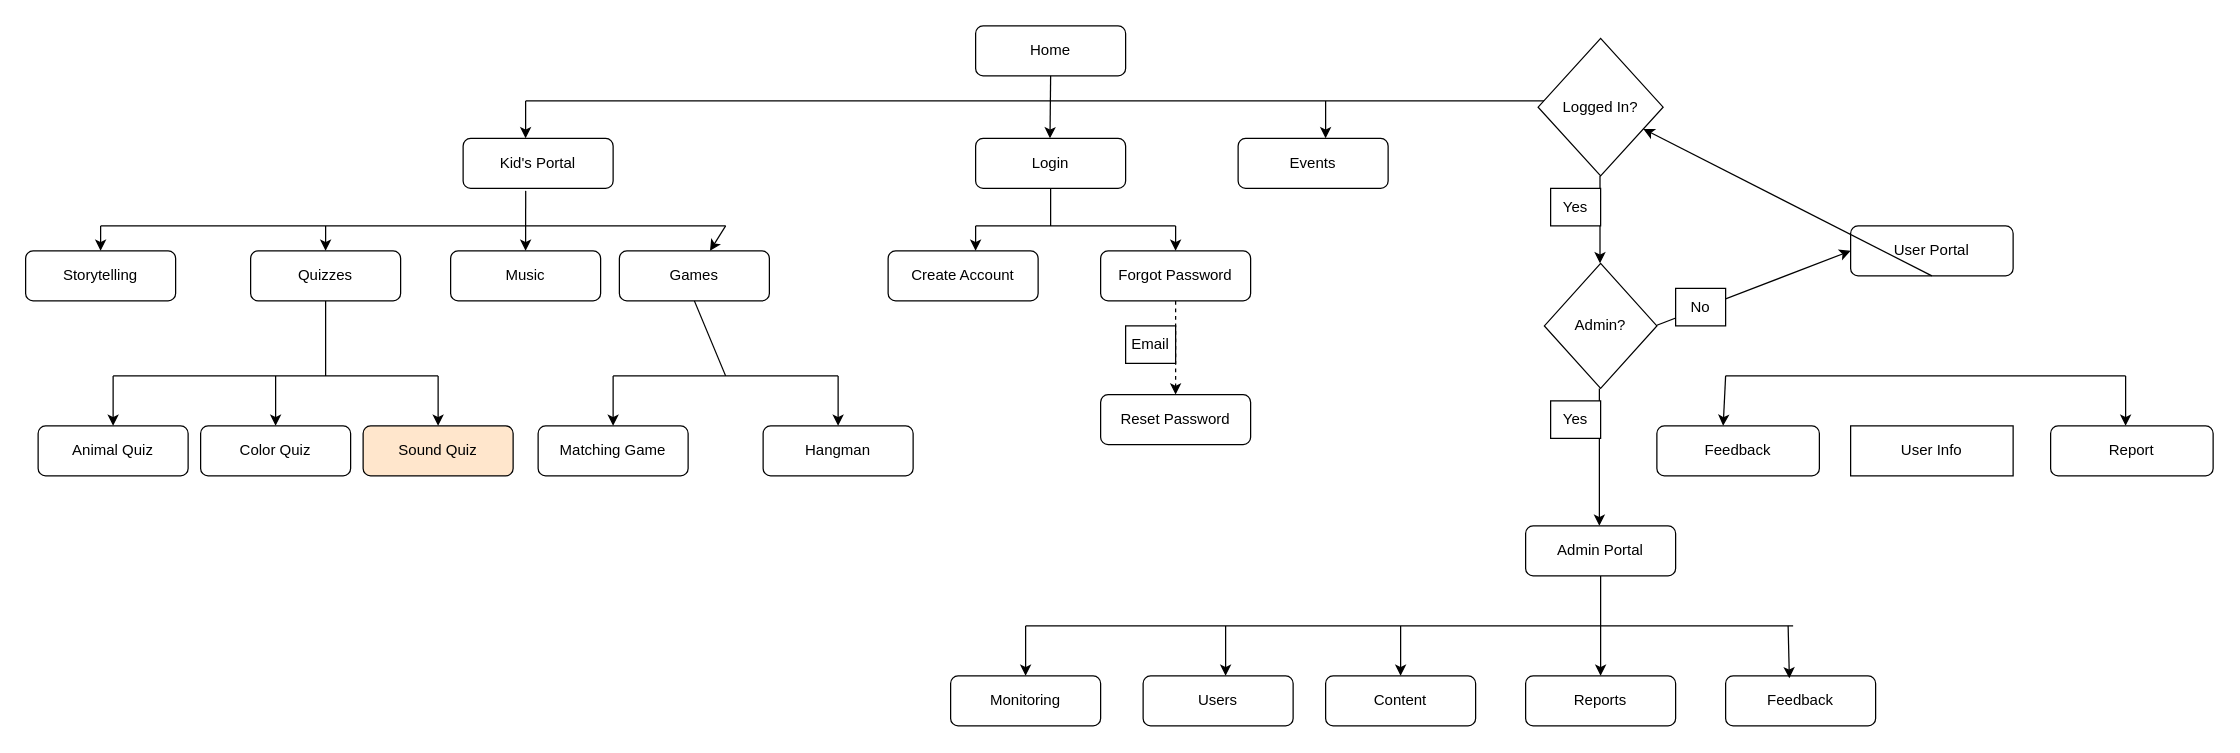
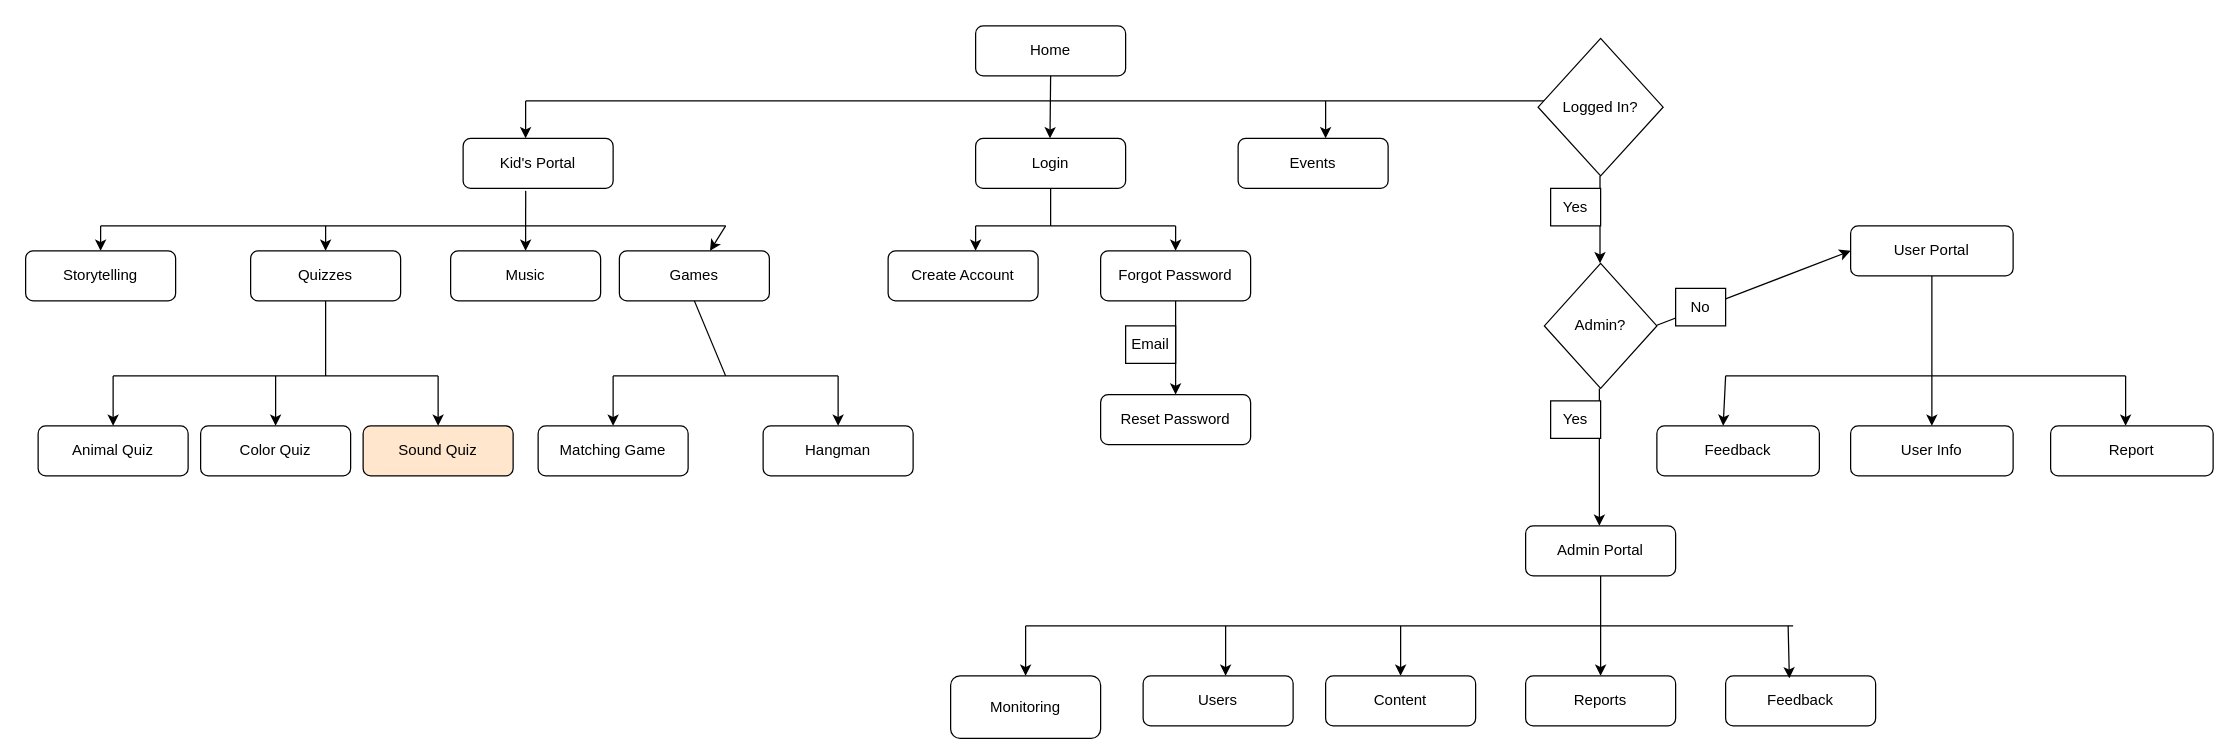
  <mxCell id="0" />
  <mxCell id="1" parent="0" />
  <mxCell id="2" value="Home" style="rounded=1;whiteSpace=wrap;html=1;fontSize=12;glass=0;strokeWidth=1;shadow=0;" parent="1" vertex="1"><mxGeometry x="780" y="20" width="120" height="40" as="geometry" /></mxCell>
  <mxCell id="3" value="&lt;div&gt;Login&lt;/div&gt;" style="rounded=1;whiteSpace=wrap;html=1;fontSize=12;glass=0;strokeWidth=1;shadow=0;" parent="1" vertex="1"><mxGeometry x="780" y="110" width="120" height="40" as="geometry" /></mxCell>
  <mxCell id="4" value="Kid's Portal" style="rounded=1;whiteSpace=wrap;html=1;fontSize=12;glass=0;strokeWidth=1;shadow=0;" parent="1" vertex="1"><mxGeometry x="370" y="110" width="120" height="40" as="geometry" /></mxCell>
  <mxCell id="5" value="Events" style="rounded=1;whiteSpace=wrap;html=1;fontSize=12;glass=0;strokeWidth=1;shadow=0;" parent="1" vertex="1"><mxGeometry x="990" y="110" width="120" height="40" as="geometry" /></mxCell>
  <mxCell id="6" value="" style="endArrow=none;html=1;rounded=0;" parent="1" edge="1"><mxGeometry width="50" height="50" relative="1" as="geometry"><mxPoint x="420" y="80" as="sourcePoint" /><mxPoint x="1240" y="80" as="targetPoint" /><Array as="points"><mxPoint x="840" y="80" /></Array></mxGeometry></mxCell>
  <mxCell id="7" value="" style="endArrow=classic;html=1;rounded=0;" parent="1" edge="1"><mxGeometry width="50" height="50" relative="1" as="geometry"><mxPoint x="420" y="80" as="sourcePoint" /><mxPoint x="420" y="110" as="targetPoint" /><Array as="points" /></mxGeometry></mxCell>
  <mxCell id="8" value="" style="endArrow=classic;html=1;rounded=0;" parent="1" edge="1"><mxGeometry width="50" height="50" relative="1" as="geometry"><mxPoint x="1060" y="80" as="sourcePoint" /><mxPoint x="1060" y="110" as="targetPoint" /><Array as="points" /></mxGeometry></mxCell>
  <mxCell id="9" value="Logged In?" style="rhombus;whiteSpace=wrap;html=1;" parent="1" vertex="1"><mxGeometry x="1230" y="30" width="100" height="110" as="geometry" /></mxCell>
  <mxCell id="10" value="" style="endArrow=classic;html=1;rounded=0;" parent="1" edge="1"><mxGeometry width="50" height="50" relative="1" as="geometry"><mxPoint x="1279.5" y="140" as="sourcePoint" /><mxPoint x="1279.5" y="210" as="targetPoint" /></mxGeometry></mxCell>
  <mxCell id="11" value="Yes" style="rounded=0;whiteSpace=wrap;html=1;" parent="1" vertex="1"><mxGeometry x="1240" y="150" width="40" height="30" as="geometry" /></mxCell>
  <mxCell id="12" value="Admin?" style="rhombus;whiteSpace=wrap;html=1;" parent="1" vertex="1"><mxGeometry x="1235" y="210" width="90" height="100" as="geometry" /></mxCell>
  <mxCell id="13" value="" style="endArrow=classic;html=1;rounded=0;" parent="1" edge="1"><mxGeometry width="50" height="50" relative="1" as="geometry"><mxPoint x="1279" y="310" as="sourcePoint" /><mxPoint x="1279" y="420" as="targetPoint" /></mxGeometry></mxCell>
  <mxCell id="14" value="" style="endArrow=classic;html=1;rounded=0;entryX=0;entryY=0.5;entryDx=0;entryDy=0;" parent="1" target="18" edge="1"><mxGeometry width="50" height="50" relative="1" as="geometry"><mxPoint x="1325" y="259.5" as="sourcePoint" /><mxPoint x="1420" y="260" as="targetPoint" /><Array as="points" /></mxGeometry></mxCell>
  <mxCell id="15" value="No" style="rounded=0;whiteSpace=wrap;html=1;" parent="1" vertex="1"><mxGeometry x="1340" y="230" width="40" height="30" as="geometry" /></mxCell>
  <mxCell id="16" value="Yes" style="rounded=0;whiteSpace=wrap;html=1;" parent="1" vertex="1"><mxGeometry x="1240" y="320" width="40" height="30" as="geometry" /></mxCell>
  <mxCell id="17" value="Admin Portal" style="rounded=1;whiteSpace=wrap;html=1;fontSize=12;glass=0;strokeWidth=1;shadow=0;" parent="1" vertex="1"><mxGeometry x="1220" y="420" width="120" height="40" as="geometry" /></mxCell>
  <mxCell id="18" value="User Portal" style="rounded=1;whiteSpace=wrap;html=1;fontSize=12;glass=0;strokeWidth=1;shadow=0;" parent="1" vertex="1"><mxGeometry x="1480" y="180" width="130" height="40" as="geometry" /></mxCell>
  <mxCell id="19" value="" style="endArrow=classic;html=1;rounded=0;exitX=0.5;exitY=1;exitDx=0;exitDy=0;" parent="1" source="2" edge="1"><mxGeometry width="50" height="50" relative="1" as="geometry"><mxPoint x="839.5" y="70" as="sourcePoint" /><mxPoint x="839.5" y="110" as="targetPoint" /><Array as="points" /></mxGeometry></mxCell>
  <mxCell id="20" value="Create Account" style="rounded=1;whiteSpace=wrap;html=1;fontSize=12;glass=0;strokeWidth=1;shadow=0;" parent="1" vertex="1"><mxGeometry x="710" y="200" width="120" height="40" as="geometry" /></mxCell>
  <mxCell id="21" value="" style="endArrow=none;html=1;rounded=0;" parent="1" edge="1"><mxGeometry width="50" height="50" relative="1" as="geometry"><mxPoint x="780" y="180" as="sourcePoint" /><mxPoint x="940" y="180" as="targetPoint" /></mxGeometry></mxCell>
  <mxCell id="22" value="" style="endArrow=none;html=1;rounded=0;entryX=0.5;entryY=1;entryDx=0;entryDy=0;" parent="1" target="3" edge="1"><mxGeometry width="50" height="50" relative="1" as="geometry"><mxPoint x="840" y="180" as="sourcePoint" /><mxPoint x="890" y="200" as="targetPoint" /></mxGeometry></mxCell>
  <mxCell id="23" value="" style="endArrow=classic;html=1;rounded=0;" parent="1" edge="1"><mxGeometry width="50" height="50" relative="1" as="geometry"><mxPoint x="780" y="180" as="sourcePoint" /><mxPoint x="780" y="200" as="targetPoint" /></mxGeometry></mxCell>
  <mxCell id="24" value="Forgot Password" style="rounded=1;whiteSpace=wrap;html=1;fontSize=12;glass=0;strokeWidth=1;shadow=0;" parent="1" vertex="1"><mxGeometry x="880" y="200" width="120" height="40" as="geometry" /></mxCell>
  <mxCell id="25" value="" style="endArrow=classic;html=1;rounded=0;entryX=0.5;entryY=0;entryDx=0;entryDy=0;" parent="1" target="24" edge="1"><mxGeometry width="50" height="50" relative="1" as="geometry"><mxPoint x="940" y="180" as="sourcePoint" /><mxPoint x="890" y="200" as="targetPoint" /></mxGeometry></mxCell>
  <mxCell id="26" value="Reset Password" style="rounded=1;whiteSpace=wrap;html=1;fontSize=12;glass=0;strokeWidth=1;shadow=0;" parent="1" vertex="1"><mxGeometry x="880" y="315" width="120" height="40" as="geometry" /></mxCell>
- <mxCell id="27" value="" style="endArrow=classic;html=1;rounded=0;exitX=0.5;exitY=1;exitDx=0;exitDy=0;entryX=0.5;entryY=0;entryDx=0;entryDy=0;dashed=1;" parent="1" source="24" target="26" edge="1"><mxGeometry width="50" height="50" relative="1" as="geometry"><mxPoint x="840" y="310" as="sourcePoint" /><mxPoint x="890" y="260" as="targetPoint" /></mxGeometry></mxCell>
+ <mxCell id="27" value="" style="endArrow=classic;html=1;rounded=0;exitX=0.5;exitY=1;exitDx=0;exitDy=0;entryX=0.5;entryY=0;entryDx=0;entryDy=0;" parent="1" source="24" target="26" edge="1"><mxGeometry width="50" height="50" relative="1" as="geometry"><mxPoint x="840" y="310" as="sourcePoint" /><mxPoint x="890" y="260" as="targetPoint" /></mxGeometry></mxCell>
  <mxCell id="28" value="Email" style="rounded=0;whiteSpace=wrap;html=1;" parent="1" vertex="1"><mxGeometry x="900" y="260" width="40" height="30" as="geometry" /></mxCell>
  <mxCell id="29" value="" style="endArrow=classic;html=1;rounded=0;exitX=0.417;exitY=1.05;exitDx=0;exitDy=0;exitPerimeter=0;" parent="1" source="4" edge="1"><mxGeometry width="50" height="50" relative="1" as="geometry"><mxPoint y="310" as="sourcePoint" x="620" /><mxPoint x="420" y="200" as="targetPoint" /></mxGeometry></mxCell>
  <mxCell id="30" value="" style="endArrow=none;html=1;rounded=0;" parent="1" edge="1"><mxGeometry width="50" height="50" relative="1" as="geometry"><mxPoint x="80" y="180" as="sourcePoint" /><mxPoint x="580" y="180" as="targetPoint" /></mxGeometry></mxCell>
  <mxCell id="31" value="Games" style="rounded=1;whiteSpace=wrap;html=1;fontSize=12;glass=0;strokeWidth=1;shadow=0;" parent="1" vertex="1"><mxGeometry x="495" y="200" width="120" height="40" as="geometry" /></mxCell>
  <mxCell id="32" value="" style="endArrow=classic;html=1;rounded=0;" parent="1" target="31" edge="1"><mxGeometry width="50" height="50" relative="1" as="geometry"><mxPoint x="580" y="180" as="sourcePoint" /><mxPoint x="790" y="210" as="targetPoint" /></mxGeometry></mxCell>
  <mxCell id="33" value="Music" style="rounded=1;whiteSpace=wrap;html=1;fontSize=12;glass=0;strokeWidth=1;shadow=0;" parent="1" vertex="1"><mxGeometry x="360" y="200" width="120" height="40" as="geometry" /></mxCell>
  <mxCell id="34" value="Quizzes" style="rounded=1;whiteSpace=wrap;html=1;fontSize=12;glass=0;strokeWidth=1;shadow=0;" parent="1" vertex="1"><mxGeometry x="200" y="200" width="120" height="40" as="geometry" /></mxCell>
  <mxCell id="35" value="Storytelling" style="rounded=1;whiteSpace=wrap;html=1;fontSize=12;glass=0;strokeWidth=1;shadow=0;" parent="1" vertex="1"><mxGeometry x="20" y="200" width="120" height="40" as="geometry" /></mxCell>
  <mxCell id="36" value="" style="endArrow=classic;html=1;rounded=0;" parent="1" target="34" edge="1"><mxGeometry width="50" height="50" relative="1" as="geometry"><mxPoint x="260" y="180" as="sourcePoint" /><mxPoint x="410" y="260" as="targetPoint" /></mxGeometry></mxCell>
  <mxCell id="37" value="" style="endArrow=classic;html=1;rounded=0;entryX=0.5;entryY=0;entryDx=0;entryDy=0;" parent="1" target="35" edge="1"><mxGeometry width="50" height="50" relative="1" as="geometry"><mxPoint x="80" y="180" as="sourcePoint" /><mxPoint x="410" y="260" as="targetPoint" /></mxGeometry></mxCell>
  <mxCell id="38" value="" style="endArrow=none;html=1;rounded=0;entryX=0.5;entryY=1;entryDx=0;entryDy=0;" parent="1" target="31" edge="1"><mxGeometry width="50" height="50" relative="1" as="geometry"><mxPoint x="580" y="300" as="sourcePoint" /><mxPoint x="320" y="290" as="targetPoint" /><Array as="points" /></mxGeometry></mxCell>
  <mxCell id="39" value="" style="endArrow=none;html=1;rounded=0;" parent="1" edge="1"><mxGeometry width="50" height="50" relative="1" as="geometry"><mxPoint x="490" y="300" as="sourcePoint" /><mxPoint x="670" y="300" as="targetPoint" /><Array as="points"><mxPoint x="580" y="300" /></Array></mxGeometry></mxCell>
  <mxCell id="40" value="Matching Game" style="rounded=1;whiteSpace=wrap;html=1;fontSize=12;glass=0;strokeWidth=1;shadow=0;" parent="1" vertex="1"><mxGeometry x="430" y="340" width="120" height="40" as="geometry" /></mxCell>
  <mxCell id="41" value="Hangman" style="rounded=1;whiteSpace=wrap;html=1;fontSize=12;glass=0;strokeWidth=1;shadow=0;" parent="1" vertex="1"><mxGeometry x="610" y="340" width="120" height="40" as="geometry" /></mxCell>
  <mxCell id="42" value="" style="endArrow=classic;html=1;rounded=0;entryX=0.5;entryY=0;entryDx=0;entryDy=0;" parent="1" target="40" edge="1"><mxGeometry width="50" height="50" relative="1" as="geometry"><mxPoint x="490" y="300" as="sourcePoint" /><mxPoint x="320" y="320" as="targetPoint" /></mxGeometry></mxCell>
  <mxCell id="43" value="" style="endArrow=classic;html=1;rounded=0;entryX=0.5;entryY=0;entryDx=0;entryDy=0;" parent="1" target="41" edge="1"><mxGeometry width="50" height="50" relative="1" as="geometry"><mxPoint x="670" y="300" as="sourcePoint" /><mxPoint x="320" y="320" as="targetPoint" /></mxGeometry></mxCell>
  <mxCell id="44" value="" style="endArrow=none;html=1;rounded=0;entryX=0.5;entryY=1;entryDx=0;entryDy=0;" parent="1" target="34" edge="1"><mxGeometry width="50" height="50" relative="1" as="geometry"><mxPoint x="260" y="300" as="sourcePoint" /><mxPoint x="100" y="265" as="targetPoint" /></mxGeometry></mxCell>
  <mxCell id="45" value="" style="endArrow=none;html=1;rounded=0;" parent="1" edge="1"><mxGeometry width="50" height="50" relative="1" as="geometry"><mxPoint x="90" y="300" as="sourcePoint" /><mxPoint x="350" y="300" as="targetPoint" /></mxGeometry></mxCell>
  <mxCell id="46" value="Animal Quiz" style="rounded=1;whiteSpace=wrap;html=1;fontSize=12;glass=0;strokeWidth=1;shadow=0;" parent="1" vertex="1"><mxGeometry x="30" y="340" width="120" height="40" as="geometry" /></mxCell>
  <mxCell id="47" value="Color Quiz" style="rounded=1;whiteSpace=wrap;html=1;fontSize=12;glass=0;strokeWidth=1;shadow=0;" parent="1" vertex="1"><mxGeometry x="160" y="340" width="120" height="40" as="geometry" /></mxCell>
  <mxCell id="48" value="Sound Quiz" style="rounded=1;whiteSpace=wrap;html=1;fontSize=12;glass=0;strokeWidth=1;shadow=0;fillColor=#ffe6cc;" parent="1" vertex="1"><mxGeometry x="290" y="340" width="120" height="40" as="geometry" /></mxCell>
  <mxCell id="49" value="" style="endArrow=classic;html=1;rounded=0;entryX=0.5;entryY=0;entryDx=0;entryDy=0;" parent="1" target="48" edge="1"><mxGeometry width="50" height="50" relative="1" as="geometry"><mxPoint x="350" y="300" as="sourcePoint" /><mxPoint x="320" y="320" as="targetPoint" /></mxGeometry></mxCell>
  <mxCell id="50" value="" style="endArrow=classic;html=1;rounded=0;entryX=0.5;entryY=0;entryDx=0;entryDy=0;" parent="1" target="46" edge="1"><mxGeometry width="50" height="50" relative="1" as="geometry"><mxPoint x="90" y="300" as="sourcePoint" /><mxPoint x="320" y="320" as="targetPoint" /></mxGeometry></mxCell>
  <mxCell id="51" value="" style="endArrow=classic;html=1;rounded=0;" parent="1" target="47" edge="1"><mxGeometry width="50" height="50" relative="1" as="geometry"><mxPoint x="220" y="300" as="sourcePoint" /><mxPoint x="320" y="350" as="targetPoint" /></mxGeometry></mxCell>
  <mxCell id="52" value="" style="endArrow=classic;html=1;rounded=0;exitX=0.5;exitY=1;exitDx=0;exitDy=0;" parent="1" source="17" edge="1"><mxGeometry width="50" height="50" relative="1" as="geometry"><mxPoint x="1240" y="490" as="sourcePoint" /><mxPoint x="1280" y="540" as="targetPoint" /></mxGeometry></mxCell>
  <mxCell id="53" value="" style="endArrow=none;html=1;rounded=0;" parent="1" edge="1"><mxGeometry width="50" height="50" relative="1" as="geometry"><mxPoint x="820" y="500" as="sourcePoint" /><mxPoint x="1434" y="500" as="targetPoint" /><Array as="points"><mxPoint x="1294" y="500" /></Array></mxGeometry></mxCell>
  <mxCell id="54" value="Reports" style="rounded=1;whiteSpace=wrap;html=1;fontSize=12;glass=0;strokeWidth=1;shadow=0;" parent="1" vertex="1"><mxGeometry x="1220" y="540" width="120" height="40" as="geometry" /></mxCell>
  <mxCell id="55" value="Feedback" style="rounded=1;whiteSpace=wrap;html=1;fontSize=12;glass=0;strokeWidth=1;shadow=0;" parent="1" vertex="1"><mxGeometry x="1380" y="540" width="120" height="40" as="geometry" /></mxCell>
  <mxCell id="56" value="" style="endArrow=classic;html=1;rounded=0;entryX=0.425;entryY=0.05;entryDx=0;entryDy=0;entryPerimeter=0;" parent="1" target="55" edge="1"><mxGeometry width="50" height="50" relative="1" as="geometry"><mxPoint x="1430" y="500" as="sourcePoint" /><mxPoint x="1360" y="410" as="targetPoint" /></mxGeometry></mxCell>
  <mxCell id="57" value="" style="endArrow=classic;html=1;rounded=0;" parent="1" edge="1"><mxGeometry width="50" height="50" relative="1" as="geometry"><mxPoint x="1120" y="500" as="sourcePoint" /><mxPoint x="1120" y="540" as="targetPoint" /></mxGeometry></mxCell>
  <mxCell id="58" value="Content" style="rounded=1;whiteSpace=wrap;html=1;fontSize=12;glass=0;strokeWidth=1;shadow=0;" parent="1" vertex="1"><mxGeometry x="1060" y="540" width="120" height="40" as="geometry" /></mxCell>
  <mxCell id="59" value="Users" style="rounded=1;whiteSpace=wrap;html=1;fontSize=12;glass=0;strokeWidth=1;shadow=0;" parent="1" vertex="1"><mxGeometry x="914" y="540" width="120" height="40" as="geometry" /></mxCell>
- <mxCell id="60" value="Monitoring" style="rounded=1;whiteSpace=wrap;html=1;fontSize=12;glass=0;strokeWidth=1;shadow=0;" parent="1" vertex="1"><mxGeometry x="760" y="540" width="120" height="40" as="geometry" /></mxCell>
+ <mxCell id="60" value="Monitoring" style="rounded=1;whiteSpace=wrap;html=1;fontSize=12;glass=0;strokeWidth=1;shadow=0;" parent="1" vertex="1"><mxGeometry x="760" y="540" width="120" height="50" as="geometry" /></mxCell>
  <mxCell id="61" value="" style="endArrow=classic;html=1;rounded=0;" parent="1" edge="1"><mxGeometry width="50" height="50" relative="1" as="geometry"><mxPoint x="980" y="500" as="sourcePoint" /><mxPoint x="980" y="540" as="targetPoint" /></mxGeometry></mxCell>
  <mxCell id="62" value="" style="endArrow=classic;html=1;rounded=0;entryX=0.5;entryY=0;entryDx=0;entryDy=0;" parent="1" target="60" edge="1"><mxGeometry width="50" height="50" relative="1" as="geometry"><mxPoint x="820" y="500" as="sourcePoint" /><mxPoint x="1140" y="500" as="targetPoint" /></mxGeometry></mxCell>
- <mxCell id="63" value="" style="endArrow=classic;html=1;rounded=0;exitX=0.5;exitY=1;exitDx=0;exitDy=0;" parent="1" source="18" target="9" edge="1"><mxGeometry width="50" height="50" relative="1" as="geometry"><mxPoint x="1510" y="400" as="sourcePoint" /><mxPoint x="1485" y="340" as="targetPoint" /></mxGeometry></mxCell>
+ <mxCell id="63" value="" style="endArrow=classic;html=1;rounded=0;exitX=0.5;exitY=1;exitDx=0;exitDy=0;entryX=0.5;entryY=0;entryDx=0;entryDy=0;" parent="1" source="18" target="65" edge="1"><mxGeometry width="50" height="50" relative="1" as="geometry"><mxPoint x="1510" y="400" as="sourcePoint" /><mxPoint x="1485" y="340" as="targetPoint" /></mxGeometry></mxCell>
  <mxCell id="64" value="" style="endArrow=none;html=1;rounded=0;" parent="1" edge="1"><mxGeometry width="50" height="50" relative="1" as="geometry"><mxPoint x="1380" y="300" as="sourcePoint" /><mxPoint x="1700" y="300" as="targetPoint" /><Array as="points"><mxPoint x="1565" y="300" /></Array></mxGeometry></mxCell>
- <mxCell id="65" value="User Info" style="whiteSpace=wrap;html=1;fontSize=12;glass=0;strokeWidth=1;shadow=0;rounded=0;" parent="1" vertex="1"><mxGeometry x="1480" y="340" width="130" height="40" as="geometry" /></mxCell>
+ <mxCell id="65" value="User Info" style="rounded=1;whiteSpace=wrap;html=1;fontSize=12;glass=0;strokeWidth=1;shadow=0;" parent="1" vertex="1"><mxGeometry x="1480" y="340" width="130" height="40" as="geometry" /></mxCell>
  <mxCell id="66" value="Report" style="rounded=1;whiteSpace=wrap;html=1;fontSize=12;glass=0;strokeWidth=1;shadow=0;" parent="1" vertex="1"><mxGeometry x="1640" y="340" width="130" height="40" as="geometry" /></mxCell>
  <mxCell id="67" value="Feedback" style="rounded=1;whiteSpace=wrap;html=1;fontSize=12;glass=0;strokeWidth=1;shadow=0;" parent="1" vertex="1"><mxGeometry x="1325" y="340" width="130" height="40" as="geometry" /></mxCell>
  <mxCell id="68" value="" style="endArrow=classic;html=1;rounded=0;" parent="1" edge="1"><mxGeometry width="50" height="50" relative="1" as="geometry"><mxPoint x="1700" y="300" as="sourcePoint" /><mxPoint x="1700" y="340" as="targetPoint" /></mxGeometry></mxCell>
  <mxCell id="69" value="" style="endArrow=classic;html=1;rounded=0;entryX=0.408;entryY=0;entryDx=0;entryDy=0;entryPerimeter=0;" parent="1" target="67" edge="1"><mxGeometry width="50" height="50" relative="1" as="geometry"><mxPoint x="1380" y="300" as="sourcePoint" /><mxPoint x="1560" y="350" as="targetPoint" /></mxGeometry></mxCell>
